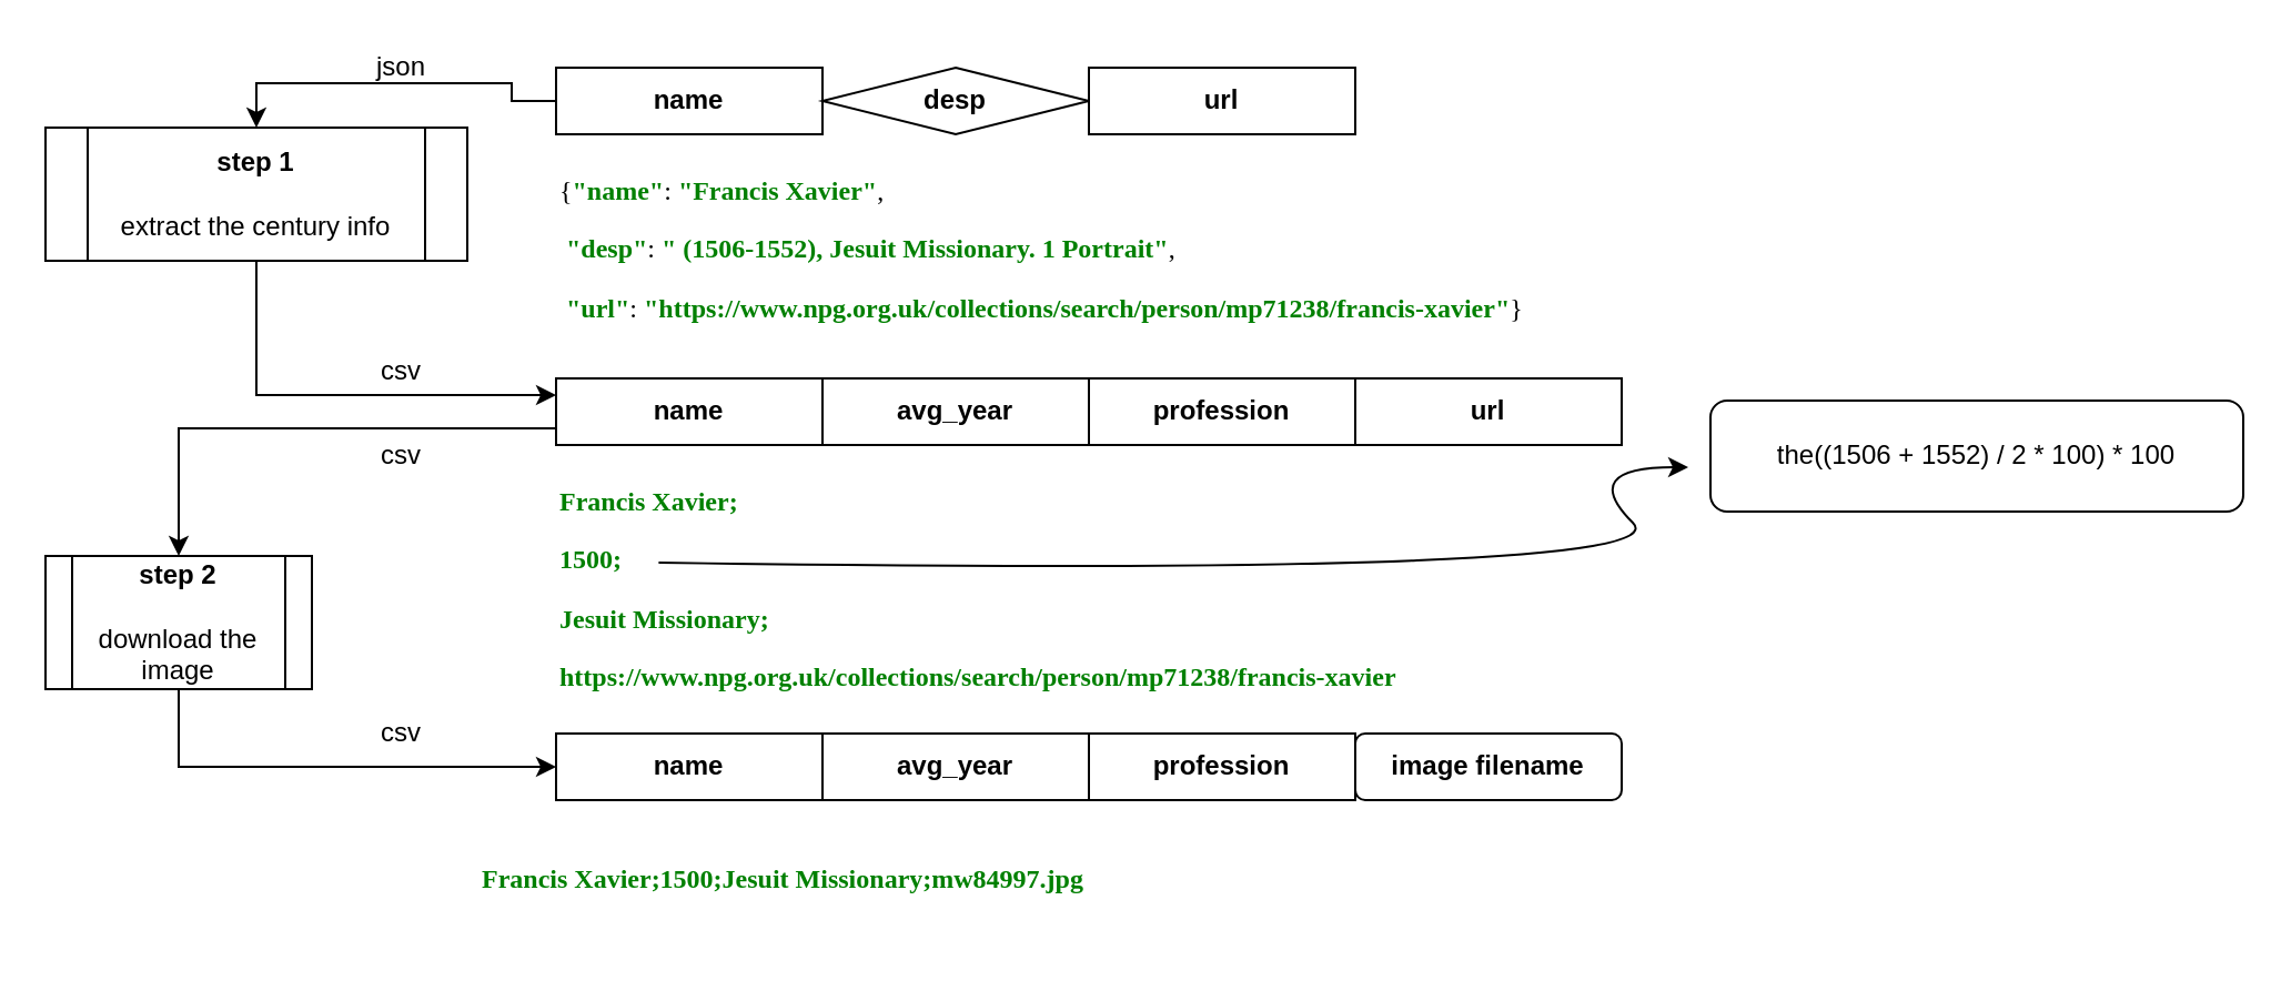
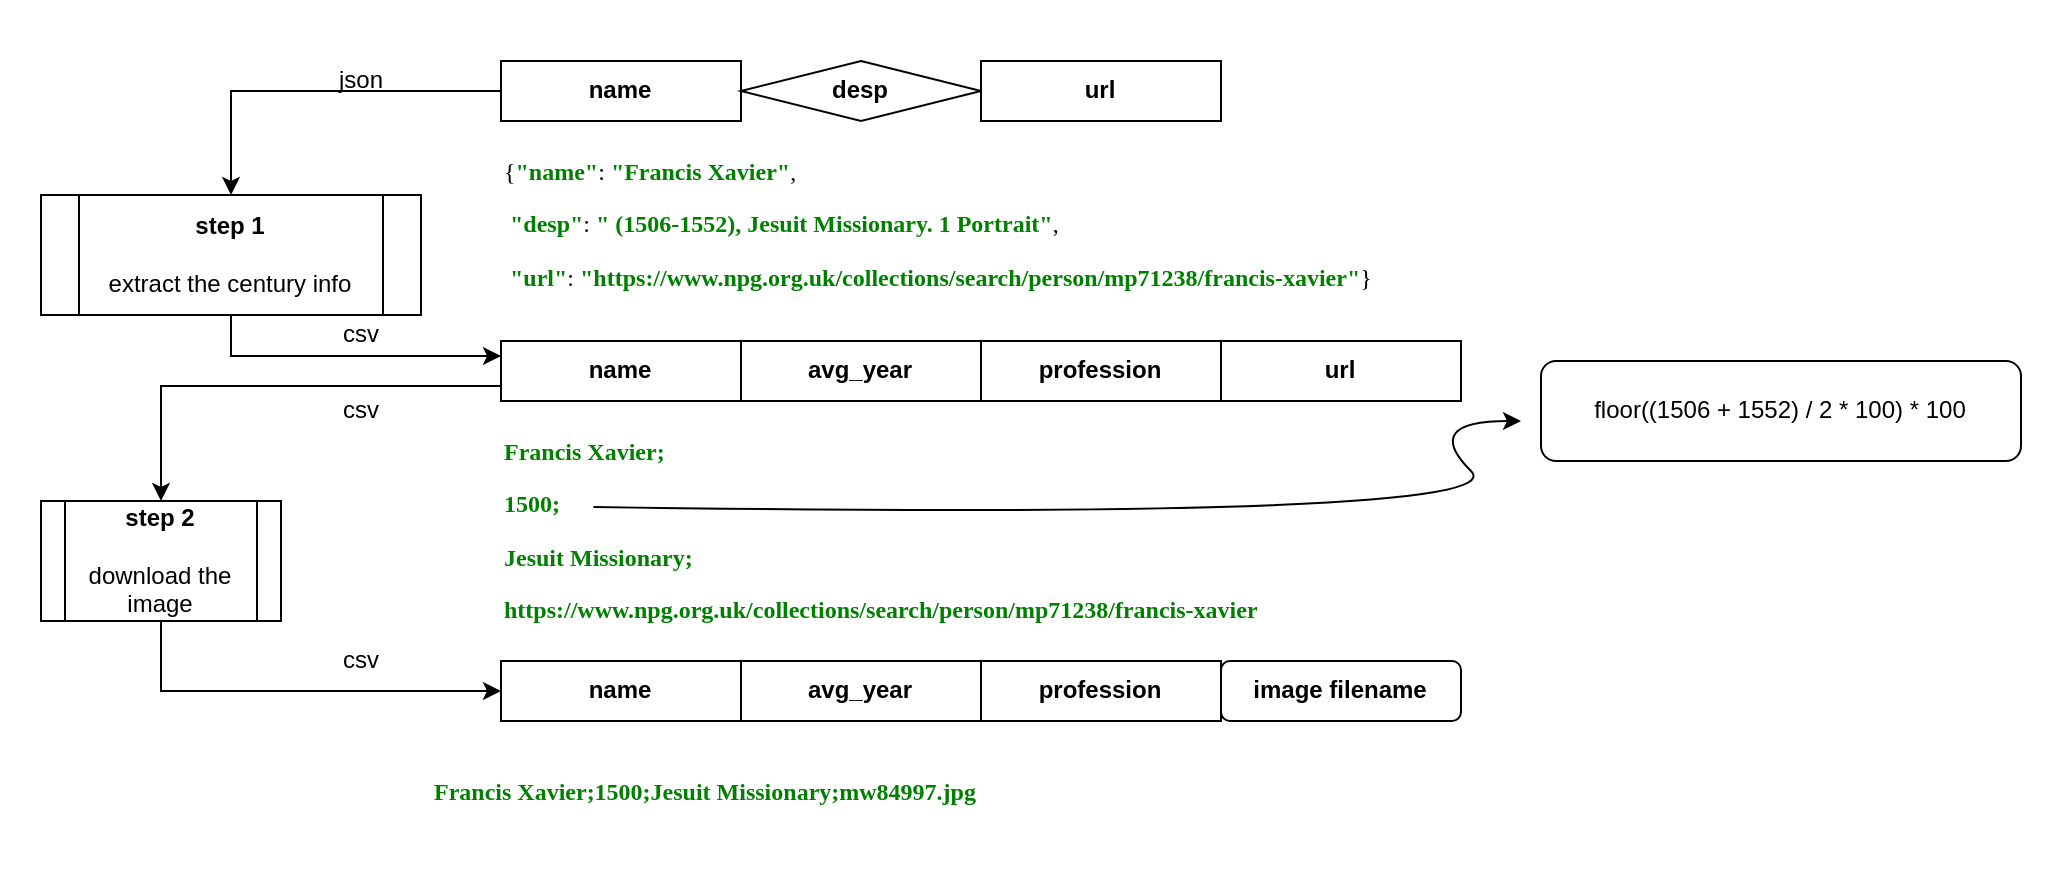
  <mxCell id="0" />
  <mxCell id="1" parent="0" />
  <mxCell id="2" style="edgeStyle=orthogonalEdgeStyle;rounded=0;orthogonalLoop=1;jettySize=auto;html=1;exitX=0;exitY=0.5;exitDx=0;exitDy=0;entryX=0.5;entryY=0;entryDx=0;entryDy=0;" edge="1" parent="1" source="3" target="21"><mxGeometry relative="1" as="geometry" /></mxCell>
  <mxCell id="3" value="&lt;b&gt;name&lt;/b&gt;" style="rounded=0;whiteSpace=wrap;html=1;" vertex="1" parent="1"><mxGeometry x="250" y="30" width="120" height="30" as="geometry" /></mxCell>
  <mxCell id="4" value="&lt;b&gt;desp&lt;/b&gt;" style="rhombus;whiteSpace=wrap;html=1;" vertex="1" parent="1"><mxGeometry x="370" y="30" width="120" height="30" as="geometry" /></mxCell>
  <mxCell id="5" value="&lt;b&gt;url&lt;/b&gt;" style="rounded=0;whiteSpace=wrap;html=1;" vertex="1" parent="1"><mxGeometry x="490" y="30" width="120" height="30" as="geometry" /></mxCell>
  <mxCell id="6" style="edgeStyle=orthogonalEdgeStyle;rounded=0;orthogonalLoop=1;jettySize=auto;html=1;exitX=0;exitY=0.75;exitDx=0;exitDy=0;" edge="1" parent="1" source="7" target="24"><mxGeometry relative="1" as="geometry" /></mxCell>
  <mxCell id="7" value="&lt;b&gt;name&lt;/b&gt;" style="rounded=0;whiteSpace=wrap;html=1;" vertex="1" parent="1"><mxGeometry x="250" y="170" width="120" height="30" as="geometry" /></mxCell>
  <mxCell id="8" value="&lt;b&gt;avg_year&lt;/b&gt;" style="rounded=0;whiteSpace=wrap;html=1;" vertex="1" parent="1"><mxGeometry x="370" y="170" width="120" height="30" as="geometry" /></mxCell>
  <mxCell id="9" value="&lt;b&gt;profession&lt;/b&gt;" style="rounded=0;whiteSpace=wrap;html=1;" vertex="1" parent="1"><mxGeometry x="490" y="170" width="120" height="30" as="geometry" /></mxCell>
  <mxCell id="10" value="&lt;b&gt;url&lt;/b&gt;" style="rounded=0;whiteSpace=wrap;html=1;" vertex="1" parent="1"><mxGeometry x="610" y="170" width="120" height="30" as="geometry" /></mxCell>
- <mxCell id="11" value="the((1506 + 1552) / 2 * 100) * 100" style="rounded=1;whiteSpace=wrap;html=1;" vertex="1" parent="1"><mxGeometry x="770" y="180" width="240" height="50" as="geometry" /></mxCell>
+ <mxCell id="11" value="floor((1506 + 1552) / 2 * 100) * 100" style="rounded=1;whiteSpace=wrap;html=1;" vertex="1" parent="1"><mxGeometry x="770" y="180" width="240" height="50" as="geometry" /></mxCell>
  <mxCell id="12" value="&lt;b&gt;name&lt;/b&gt;" style="rounded=0;whiteSpace=wrap;html=1;" vertex="1" parent="1"><mxGeometry x="250" y="330" width="120" height="30" as="geometry" /></mxCell>
  <mxCell id="13" value="&lt;b&gt;avg_year&lt;/b&gt;" style="rounded=0;whiteSpace=wrap;html=1;" vertex="1" parent="1"><mxGeometry x="370" y="330" width="120" height="30" as="geometry" /></mxCell>
  <mxCell id="14" value="&lt;b&gt;profession&lt;/b&gt;" style="rounded=0;whiteSpace=wrap;html=1;" vertex="1" parent="1"><mxGeometry x="490" y="330" width="120" height="30" as="geometry" /></mxCell>
  <mxCell id="15" value="&lt;b&gt;image filename&lt;/b&gt;" style="whiteSpace=wrap;html=1;rounded=1;" vertex="1" parent="1"><mxGeometry x="610" y="330" width="120" height="30" as="geometry" /></mxCell>
  <mxCell id="16" value="&lt;pre style=&quot;background-color: #ffffff ; color: #000000 ; font-family: &amp;quot;menlo&amp;quot; ; font-size: 9.0pt&quot;&gt;&lt;span style=&quot;color: #008000 ; font-weight: bold&quot;&gt;Francis Xavier;1500;Jesuit Missionary;mw84997.jpg&lt;br&gt;&lt;/span&gt;&lt;/pre&gt;" style="text;whiteSpace=wrap;html=1;" vertex="1" parent="1"><mxGeometry x="215" y="370" width="380" height="50" as="geometry" /></mxCell>
  <mxCell id="17" value="&lt;pre style=&quot;background-color: #ffffff ; color: #000000 ; font-family: &amp;#34;menlo&amp;#34; ; font-size: 9.0pt&quot;&gt;{&lt;span style=&quot;color: #008000 ; font-weight: bold&quot;&gt;&quot;name&quot;&lt;/span&gt;: &lt;span style=&quot;color: #008000 ; font-weight: bold&quot;&gt;&quot;Francis Xavier&quot;&lt;/span&gt;, &lt;/pre&gt;&lt;pre style=&quot;background-color: #ffffff ; color: #000000 ; font-family: &amp;#34;menlo&amp;#34; ; font-size: 9.0pt&quot;&gt;&lt;span style=&quot;color: #008000 ; font-weight: bold&quot;&gt; &quot;desp&quot;&lt;/span&gt;: &lt;span style=&quot;color: #008000 ; font-weight: bold&quot;&gt;&quot; (1506-1552), Jesuit Missionary. 1 Portrait&quot;&lt;/span&gt;, &lt;/pre&gt;&lt;pre style=&quot;background-color: #ffffff ; color: #000000 ; font-family: &amp;#34;menlo&amp;#34; ; font-size: 9.0pt&quot;&gt;&lt;span style=&quot;color: #008000 ; font-weight: bold&quot;&gt; &quot;url&quot;&lt;/span&gt;: &lt;span style=&quot;color: #008000 ; font-weight: bold&quot;&gt;&quot;https://www.npg.org.uk/collections/search/person/mp71238/francis-xavier&quot;&lt;/span&gt;}&lt;br&gt;&lt;/pre&gt;" style="text;whiteSpace=wrap;html=1;" vertex="1" parent="1"><mxGeometry x="250" y="60" width="550" height="50" as="geometry" /></mxCell>
  <mxCell id="18" value="&lt;pre style=&quot;background-color: #ffffff ; color: #000000 ; font-family: &amp;#34;menlo&amp;#34; ; font-size: 9.0pt&quot;&gt;&lt;span style=&quot;color: #008000 ; font-weight: bold&quot;&gt;Francis Xavier;&lt;/span&gt;&lt;/pre&gt;&lt;pre style=&quot;background-color: #ffffff ; color: #000000 ; font-family: &amp;#34;menlo&amp;#34; ; font-size: 9.0pt&quot;&gt;&lt;span style=&quot;color: #008000 ; font-weight: bold&quot;&gt;1500;&lt;/span&gt;&lt;/pre&gt;&lt;pre style=&quot;background-color: #ffffff ; color: #000000 ; font-family: &amp;#34;menlo&amp;#34; ; font-size: 9.0pt&quot;&gt;&lt;span style=&quot;color: #008000 ; font-weight: bold&quot;&gt;Jesuit Missionary;&lt;/span&gt;&lt;/pre&gt;&lt;pre style=&quot;background-color: #ffffff ; color: #000000 ; font-family: &amp;#34;menlo&amp;#34; ; font-size: 9.0pt&quot;&gt;&lt;span style=&quot;color: #008000 ; font-weight: bold&quot;&gt;https://www.npg.org.uk/collections/search/person/mp71238/francis-xavier&lt;br&gt;&lt;/span&gt;&lt;/pre&gt;" style="text;whiteSpace=wrap;html=1;" vertex="1" parent="1"><mxGeometry x="250" y="200" width="550" height="50" as="geometry" /></mxCell>
  <mxCell id="19" value="" style="curved=1;endArrow=classic;html=1;exitX=0.084;exitY=1.06;exitDx=0;exitDy=0;exitPerimeter=0;" edge="1" parent="1" source="18"><mxGeometry width="50" height="50" relative="1" as="geometry"><mxPoint x="710" y="260" as="sourcePoint" /><mxPoint x="760" y="210" as="targetPoint" /><Array as="points"><mxPoint x="760" y="260" /><mxPoint x="710" y="210" /></Array></mxGeometry></mxCell>
  <mxCell id="20" style="edgeStyle=orthogonalEdgeStyle;rounded=0;orthogonalLoop=1;jettySize=auto;html=1;exitX=0.5;exitY=1;exitDx=0;exitDy=0;entryX=0;entryY=0.25;entryDx=0;entryDy=0;" edge="1" parent="1" source="21" target="7"><mxGeometry relative="1" as="geometry" /></mxCell>
- <mxCell id="21" value="&lt;b&gt;step 1&lt;br&gt;&lt;/b&gt;&lt;br&gt;extract the century info" style="shape=process;whiteSpace=wrap;html=1;backgroundOutline=1;" vertex="1" parent="1"><mxGeometry x="20" y="57" width="190" height="60" as="geometry" /></mxCell>
+ <mxCell id="21" value="&lt;b&gt;step 1&lt;br&gt;&lt;/b&gt;&lt;br&gt;extract the century info" style="shape=process;whiteSpace=wrap;html=1;backgroundOutline=1;" vertex="1" parent="1"><mxGeometry x="20" y="97" width="190" height="60" as="geometry" /></mxCell>
  <mxCell id="22" style="edgeStyle=orthogonalEdgeStyle;rounded=0;orthogonalLoop=1;jettySize=auto;html=1;exitX=0.5;exitY=1;exitDx=0;exitDy=0;" edge="1" parent="1" source="21" target="21"><mxGeometry relative="1" as="geometry" /></mxCell>
  <mxCell id="23" style="edgeStyle=orthogonalEdgeStyle;rounded=0;orthogonalLoop=1;jettySize=auto;html=1;exitX=0.5;exitY=1;exitDx=0;exitDy=0;entryX=0;entryY=0.5;entryDx=0;entryDy=0;" edge="1" parent="1" source="24" target="12"><mxGeometry relative="1" as="geometry" /></mxCell>
  <mxCell id="24" value="&lt;b&gt;step 2&lt;br&gt;&lt;/b&gt;&lt;br&gt;download the image" style="shape=process;whiteSpace=wrap;html=1;backgroundOutline=1;" vertex="1" parent="1"><mxGeometry x="20" y="250" width="120" height="60" as="geometry" /></mxCell>
- <mxCell id="25" value="json" style="text;html=1;align=center;verticalAlign=middle;resizable=0;points=[];autosize=1;" vertex="1" parent="1"><mxGeometry x="160" y="20" width="40" height="20" as="geometry" /></mxCell>
+ <mxCell id="25" value="json" style="text;html=1;align=center;verticalAlign=middle;resizable=0;points=[];autosize=1;" vertex="1" parent="1"><mxGeometry x="160" y="30" width="40" height="20" as="geometry" /></mxCell>
  <mxCell id="26" value="csv" style="text;html=1;align=center;verticalAlign=middle;resizable=0;points=[];autosize=1;" vertex="1" parent="1"><mxGeometry x="165" y="157" width="30" height="20" as="geometry" /></mxCell>
  <mxCell id="27" value="csv" style="text;html=1;align=center;verticalAlign=middle;resizable=0;points=[];autosize=1;" vertex="1" parent="1"><mxGeometry x="165" y="195" width="30" height="20" as="geometry" /></mxCell>
  <mxCell id="28" value="csv" style="text;html=1;align=center;verticalAlign=middle;resizable=0;points=[];autosize=1;" vertex="1" parent="1"><mxGeometry x="165" y="320" width="30" height="20" as="geometry" /></mxCell>
